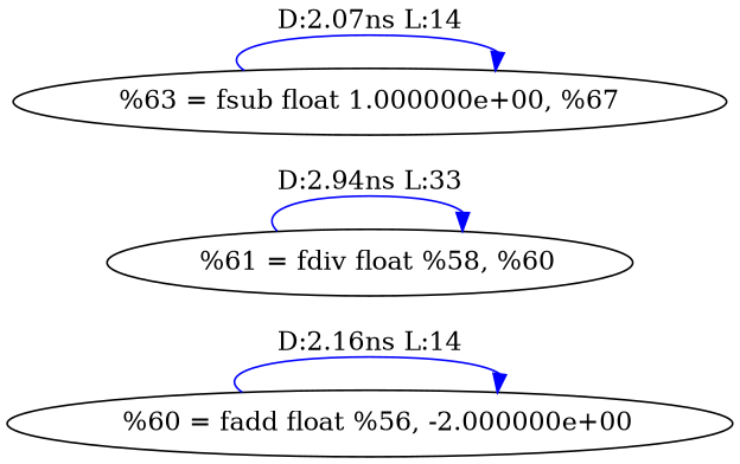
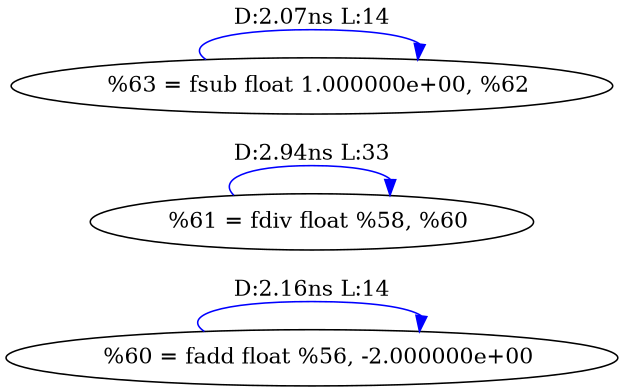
  digraph {
    fontname="DejaVu Serif"
    rankdir=LR
    node [fontname="DejaVu Serif"]
    edge [color=blue fontname="DejaVu Serif"]
    n1 [label="  %60 = fadd float %56, -2.000000e+00"]
    n2 [label="  %61 = fdiv float %58, %60"]
-   n3 [label="%63 = fsub float 1.000000e+00, %67"]
+   n3 [label="  %63 = fsub float 1.000000e+00, %62"]
    n1 -> n1 [label="D:2.16ns L:14"]
    n2 -> n2 [label="D:2.94ns L:33"]
    n3 -> n3 [label="D:2.07ns L:14"]
  }
